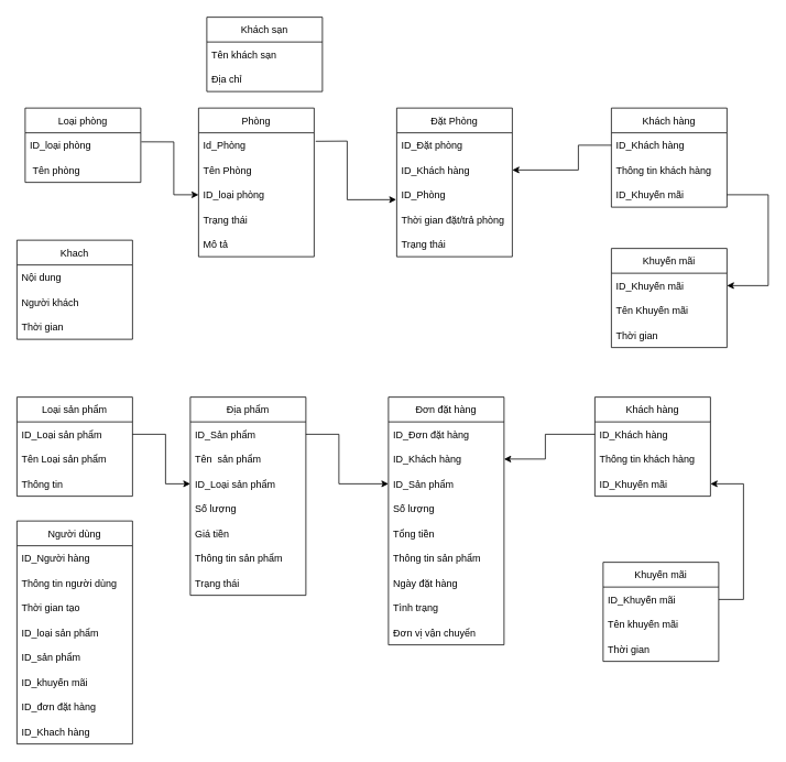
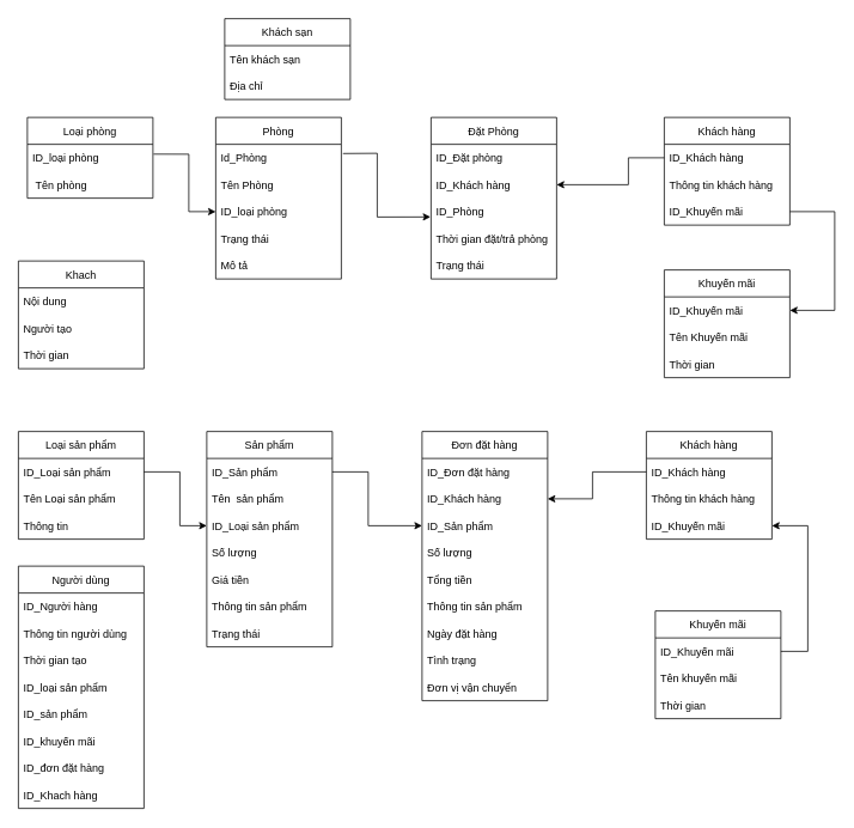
  <mxCell id="0" />
  <mxCell id="1" parent="0" />
  <mxCell id="2" value="Khách sạn" style="swimlane;fontStyle=0;childLayout=stackLayout;horizontal=1;startSize=30;horizontalStack=0;resizeParent=1;resizeParentMax=0;resizeLast=0;collapsible=1;marginBottom=0;" vertex="1" parent="1"><mxGeometry x="250" y="20" width="140" height="90" as="geometry" /></mxCell>
  <mxCell id="3" value="Tên khách sạn" style="text;strokeColor=none;fillColor=none;align=left;verticalAlign=middle;spacingLeft=4;spacingRight=4;overflow=hidden;points=[[0,0.5],[1,0.5]];portConstraint=eastwest;rotatable=0;" vertex="1" parent="2"><mxGeometry y="30" width="140" height="30" as="geometry" /></mxCell>
  <mxCell id="4" value="Địa chỉ " style="text;strokeColor=none;fillColor=none;align=left;verticalAlign=middle;spacingLeft=4;spacingRight=4;overflow=hidden;points=[[0,0.5],[1,0.5]];portConstraint=eastwest;rotatable=0;" vertex="1" parent="2"><mxGeometry y="60" width="140" height="30" as="geometry" /></mxCell>
  <mxCell id="5" value="Loại phòng" style="swimlane;fontStyle=0;childLayout=stackLayout;horizontal=1;startSize=30;horizontalStack=0;resizeParent=1;resizeParentMax=0;resizeLast=0;collapsible=1;marginBottom=0;" vertex="1" parent="1"><mxGeometry x="30" y="130" width="140" height="90" as="geometry" /></mxCell>
  <mxCell id="6" value="ID_loại phòng" style="text;strokeColor=none;fillColor=none;align=left;verticalAlign=middle;spacingLeft=4;spacingRight=4;overflow=hidden;points=[[0,0.5],[1,0.5]];portConstraint=eastwest;rotatable=0;" vertex="1" parent="5"><mxGeometry y="30" width="140" height="30" as="geometry" /></mxCell>
  <mxCell id="7" value=" Tên phòng" style="text;strokeColor=none;fillColor=none;align=left;verticalAlign=middle;spacingLeft=4;spacingRight=4;overflow=hidden;points=[[0,0.5],[1,0.5]];portConstraint=eastwest;rotatable=0;" vertex="1" parent="5"><mxGeometry y="60" width="140" height="30" as="geometry" /></mxCell>
  <mxCell id="8" value="Phòng" style="swimlane;fontStyle=0;childLayout=stackLayout;horizontal=1;startSize=30;horizontalStack=0;resizeParent=1;resizeParentMax=0;resizeLast=0;collapsible=1;marginBottom=0;" vertex="1" parent="1"><mxGeometry x="240" y="130" width="140" height="180" as="geometry" /></mxCell>
  <mxCell id="9" value="Id_Phòng" style="text;strokeColor=none;fillColor=none;align=left;verticalAlign=middle;spacingLeft=4;spacingRight=4;overflow=hidden;points=[[0,0.5],[1,0.5]];portConstraint=eastwest;rotatable=0;" vertex="1" parent="8"><mxGeometry y="30" width="140" height="30" as="geometry" /></mxCell>
  <mxCell id="10" value="Tên Phòng" style="text;strokeColor=none;fillColor=none;align=left;verticalAlign=middle;spacingLeft=4;spacingRight=4;overflow=hidden;points=[[0,0.5],[1,0.5]];portConstraint=eastwest;rotatable=0;" vertex="1" parent="8"><mxGeometry y="60" width="140" height="30" as="geometry" /></mxCell>
  <mxCell id="11" value="ID_loại phòng" style="text;strokeColor=none;fillColor=none;align=left;verticalAlign=middle;spacingLeft=4;spacingRight=4;overflow=hidden;points=[[0,0.5],[1,0.5]];portConstraint=eastwest;rotatable=0;" vertex="1" parent="8"><mxGeometry y="90" width="140" height="30" as="geometry" /></mxCell>
  <mxCell id="12" value="Trạng thái " style="text;strokeColor=none;fillColor=none;align=left;verticalAlign=middle;spacingLeft=4;spacingRight=4;overflow=hidden;points=[[0,0.5],[1,0.5]];portConstraint=eastwest;rotatable=0;" vertex="1" parent="8"><mxGeometry y="120" width="140" height="30" as="geometry" /></mxCell>
  <mxCell id="13" value="Mô tả" style="text;strokeColor=none;fillColor=none;align=left;verticalAlign=middle;spacingLeft=4;spacingRight=4;overflow=hidden;points=[[0,0.5],[1,0.5]];portConstraint=eastwest;rotatable=0;" vertex="1" parent="8"><mxGeometry y="150" width="140" height="30" as="geometry" /></mxCell>
  <mxCell id="14" value="" style="endArrow=classic;html=1;rounded=0;exitX=1.005;exitY=0.364;exitDx=0;exitDy=0;exitPerimeter=0;entryX=0;entryY=0.5;entryDx=0;entryDy=0;" edge="1" parent="1" source="6" target="11"><mxGeometry width="50" height="50" relative="1" as="geometry"><mxPoint x="230" y="200" as="sourcePoint" /><mxPoint x="280" y="150" as="targetPoint" /><Array as="points"><mxPoint x="210" y="171" /><mxPoint x="210" y="235" /></Array></mxGeometry></mxCell>
  <mxCell id="15" value="Đặt Phòng" style="swimlane;fontStyle=0;childLayout=stackLayout;horizontal=1;startSize=30;horizontalStack=0;resizeParent=1;resizeParentMax=0;resizeLast=0;collapsible=1;marginBottom=0;" vertex="1" parent="1"><mxGeometry x="480" y="130" width="140" height="180" as="geometry" /></mxCell>
  <mxCell id="16" value="ID_Đặt phòng" style="text;strokeColor=none;fillColor=none;align=left;verticalAlign=middle;spacingLeft=4;spacingRight=4;overflow=hidden;points=[[0,0.5],[1,0.5]];portConstraint=eastwest;rotatable=0;" vertex="1" parent="15"><mxGeometry y="30" width="140" height="30" as="geometry" /></mxCell>
  <mxCell id="17" value="ID_Khách hàng" style="text;strokeColor=none;fillColor=none;align=left;verticalAlign=middle;spacingLeft=4;spacingRight=4;overflow=hidden;points=[[0,0.5],[1,0.5]];portConstraint=eastwest;rotatable=0;" vertex="1" parent="15"><mxGeometry y="60" width="140" height="30" as="geometry" /></mxCell>
  <mxCell id="18" value="ID_Phòng" style="text;strokeColor=none;fillColor=none;align=left;verticalAlign=middle;spacingLeft=4;spacingRight=4;overflow=hidden;points=[[0,0.5],[1,0.5]];portConstraint=eastwest;rotatable=0;" vertex="1" parent="15"><mxGeometry y="90" width="140" height="30" as="geometry" /></mxCell>
  <mxCell id="19" value="Thời gian đặt/trả phòng" style="text;strokeColor=none;fillColor=none;align=left;verticalAlign=middle;spacingLeft=4;spacingRight=4;overflow=hidden;points=[[0,0.5],[1,0.5]];portConstraint=eastwest;rotatable=0;" vertex="1" parent="15"><mxGeometry y="120" width="140" height="30" as="geometry" /></mxCell>
  <mxCell id="20" value="Trạng thái " style="text;strokeColor=none;fillColor=none;align=left;verticalAlign=middle;spacingLeft=4;spacingRight=4;overflow=hidden;points=[[0,0.5],[1,0.5]];portConstraint=eastwest;rotatable=0;" vertex="1" parent="15"><mxGeometry y="150" width="140" height="30" as="geometry" /></mxCell>
  <mxCell id="21" value="Khách hàng" style="swimlane;fontStyle=0;childLayout=stackLayout;horizontal=1;startSize=30;horizontalStack=0;resizeParent=1;resizeParentMax=0;resizeLast=0;collapsible=1;marginBottom=0;" vertex="1" parent="1"><mxGeometry x="740" y="130" width="140" height="120" as="geometry" /></mxCell>
  <mxCell id="22" value="ID_Khách hàng" style="text;strokeColor=none;fillColor=none;align=left;verticalAlign=middle;spacingLeft=4;spacingRight=4;overflow=hidden;points=[[0,0.5],[1,0.5]];portConstraint=eastwest;rotatable=0;" vertex="1" parent="21"><mxGeometry y="30" width="140" height="30" as="geometry" /></mxCell>
  <mxCell id="23" value="Thông tin khách hàng" style="text;strokeColor=none;fillColor=none;align=left;verticalAlign=middle;spacingLeft=4;spacingRight=4;overflow=hidden;points=[[0,0.5],[1,0.5]];portConstraint=eastwest;rotatable=0;" vertex="1" parent="21"><mxGeometry y="60" width="140" height="30" as="geometry" /></mxCell>
  <mxCell id="24" value="ID_Khuyến mãi" style="text;strokeColor=none;fillColor=none;align=left;verticalAlign=middle;spacingLeft=4;spacingRight=4;overflow=hidden;points=[[0,0.5],[1,0.5]];portConstraint=eastwest;rotatable=0;" vertex="1" parent="21"><mxGeometry y="90" width="140" height="30" as="geometry" /></mxCell>
  <mxCell id="25" value="" style="endArrow=classic;html=1;rounded=0;exitX=1.013;exitY=0.341;exitDx=0;exitDy=0;exitPerimeter=0;entryX=-0.004;entryY=0.698;entryDx=0;entryDy=0;entryPerimeter=0;" edge="1" parent="1" source="9" target="18"><mxGeometry width="50" height="50" relative="1" as="geometry"><mxPoint x="490" y="240" as="sourcePoint" /><mxPoint x="540" y="190" as="targetPoint" /><Array as="points"><mxPoint x="420" y="170" /><mxPoint x="420" y="241" /></Array></mxGeometry></mxCell>
  <mxCell id="26" value="" style="endArrow=classic;html=1;rounded=0;exitX=0;exitY=0.5;exitDx=0;exitDy=0;entryX=1;entryY=0.5;entryDx=0;entryDy=0;" edge="1" parent="1" source="22" target="17"><mxGeometry width="50" height="50" relative="1" as="geometry"><mxPoint x="510" y="220" as="sourcePoint" /><mxPoint x="560" y="170" as="targetPoint" /><Array as="points"><mxPoint x="700" y="175" /><mxPoint x="700" y="205" /></Array></mxGeometry></mxCell>
  <mxCell id="27" value="Khuyến mãi" style="swimlane;fontStyle=0;childLayout=stackLayout;horizontal=1;startSize=30;horizontalStack=0;resizeParent=1;resizeParentMax=0;resizeLast=0;collapsible=1;marginBottom=0;" vertex="1" parent="1"><mxGeometry x="740" y="300" width="140" height="120" as="geometry" /></mxCell>
  <mxCell id="28" value="ID_Khuyến mãi" style="text;strokeColor=none;fillColor=none;align=left;verticalAlign=middle;spacingLeft=4;spacingRight=4;overflow=hidden;points=[[0,0.5],[1,0.5]];portConstraint=eastwest;rotatable=0;" vertex="1" parent="27"><mxGeometry y="30" width="140" height="30" as="geometry" /></mxCell>
  <mxCell id="29" value="Tên Khuyến mãi" style="text;strokeColor=none;fillColor=none;align=left;verticalAlign=middle;spacingLeft=4;spacingRight=4;overflow=hidden;points=[[0,0.5],[1,0.5]];portConstraint=eastwest;rotatable=0;" vertex="1" parent="27"><mxGeometry y="60" width="140" height="30" as="geometry" /></mxCell>
  <mxCell id="30" value="Thời gian" style="text;strokeColor=none;fillColor=none;align=left;verticalAlign=middle;spacingLeft=4;spacingRight=4;overflow=hidden;points=[[0,0.5],[1,0.5]];portConstraint=eastwest;rotatable=0;" vertex="1" parent="27"><mxGeometry y="90" width="140" height="30" as="geometry" /></mxCell>
  <mxCell id="31" value="" style="endArrow=classic;html=1;rounded=0;exitX=1;exitY=0.5;exitDx=0;exitDy=0;entryX=1;entryY=0.5;entryDx=0;entryDy=0;" edge="1" parent="1" source="24" target="28"><mxGeometry width="50" height="50" relative="1" as="geometry"><mxPoint x="540" y="340" as="sourcePoint" /><mxPoint x="590" y="290" as="targetPoint" /><Array as="points"><mxPoint x="930" y="235" /><mxPoint x="930" y="345" /></Array></mxGeometry></mxCell>
  <mxCell id="32" value="Khach" style="swimlane;fontStyle=0;childLayout=stackLayout;horizontal=1;startSize=30;horizontalStack=0;resizeParent=1;resizeParentMax=0;resizeLast=0;collapsible=1;marginBottom=0;" vertex="1" parent="1"><mxGeometry x="20" y="290" width="140" height="120" as="geometry" /></mxCell>
  <mxCell id="33" value="Nội dung" style="text;strokeColor=none;fillColor=none;align=left;verticalAlign=middle;spacingLeft=4;spacingRight=4;overflow=hidden;points=[[0,0.5],[1,0.5]];portConstraint=eastwest;rotatable=0;" vertex="1" parent="32"><mxGeometry y="30" width="140" height="30" as="geometry" /></mxCell>
- <mxCell id="34" value="Người khách" style="text;strokeColor=none;fillColor=none;align=left;verticalAlign=middle;spacingLeft=4;spacingRight=4;overflow=hidden;points=[[0,0.5],[1,0.5]];portConstraint=eastwest;rotatable=0;" vertex="1" parent="32"><mxGeometry y="60" width="140" height="30" as="geometry" /></mxCell>
+ <mxCell id="34" value="Người tạo" style="text;strokeColor=none;fillColor=none;align=left;verticalAlign=middle;spacingLeft=4;spacingRight=4;overflow=hidden;points=[[0,0.5],[1,0.5]];portConstraint=eastwest;rotatable=0;" vertex="1" parent="32"><mxGeometry y="60" width="140" height="30" as="geometry" /></mxCell>
  <mxCell id="35" value="Thời gian" style="text;strokeColor=none;fillColor=none;align=left;verticalAlign=middle;spacingLeft=4;spacingRight=4;overflow=hidden;points=[[0,0.5],[1,0.5]];portConstraint=eastwest;rotatable=0;" vertex="1" parent="32"><mxGeometry y="90" width="140" height="30" as="geometry" /></mxCell>
  <mxCell id="36" value="Loại sản phẩm" style="swimlane;fontStyle=0;childLayout=stackLayout;horizontal=1;startSize=30;horizontalStack=0;resizeParent=1;resizeParentMax=0;resizeLast=0;collapsible=1;marginBottom=0;" vertex="1" parent="1"><mxGeometry x="20" y="480" width="140" height="120" as="geometry" /></mxCell>
  <mxCell id="37" value="ID_Loại sản phẩm" style="text;strokeColor=none;fillColor=none;align=left;verticalAlign=middle;spacingLeft=4;spacingRight=4;overflow=hidden;points=[[0,0.5],[1,0.5]];portConstraint=eastwest;rotatable=0;" vertex="1" parent="36"><mxGeometry y="30" width="140" height="30" as="geometry" /></mxCell>
  <mxCell id="38" value="Tên Loại sản phẩm" style="text;strokeColor=none;fillColor=none;align=left;verticalAlign=middle;spacingLeft=4;spacingRight=4;overflow=hidden;points=[[0,0.5],[1,0.5]];portConstraint=eastwest;rotatable=0;" vertex="1" parent="36"><mxGeometry y="60" width="140" height="30" as="geometry" /></mxCell>
  <mxCell id="39" value="Thông tin" style="text;strokeColor=none;fillColor=none;align=left;verticalAlign=middle;spacingLeft=4;spacingRight=4;overflow=hidden;points=[[0,0.5],[1,0.5]];portConstraint=eastwest;rotatable=0;" vertex="1" parent="36"><mxGeometry y="90" width="140" height="30" as="geometry" /></mxCell>
- <mxCell id="40" value="Địa phẩm" style="swimlane;fontStyle=0;childLayout=stackLayout;horizontal=1;startSize=30;horizontalStack=0;resizeParent=1;resizeParentMax=0;resizeLast=0;collapsible=1;marginBottom=0;" vertex="1" parent="1"><mxGeometry x="230" y="480" width="140" height="240" as="geometry" /></mxCell>
+ <mxCell id="40" value="Sản phẩm" style="swimlane;fontStyle=0;childLayout=stackLayout;horizontal=1;startSize=30;horizontalStack=0;resizeParent=1;resizeParentMax=0;resizeLast=0;collapsible=1;marginBottom=0;" vertex="1" parent="1"><mxGeometry x="230" y="480" width="140" height="240" as="geometry" /></mxCell>
  <mxCell id="41" value="ID_Sản phẩm" style="text;strokeColor=none;fillColor=none;align=left;verticalAlign=middle;spacingLeft=4;spacingRight=4;overflow=hidden;points=[[0,0.5],[1,0.5]];portConstraint=eastwest;rotatable=0;" vertex="1" parent="40"><mxGeometry y="30" width="140" height="30" as="geometry" /></mxCell>
  <mxCell id="42" value="Tên  sản phẩm" style="text;strokeColor=none;fillColor=none;align=left;verticalAlign=middle;spacingLeft=4;spacingRight=4;overflow=hidden;points=[[0,0.5],[1,0.5]];portConstraint=eastwest;rotatable=0;" vertex="1" parent="40"><mxGeometry y="60" width="140" height="30" as="geometry" /></mxCell>
  <mxCell id="43" value="ID_Loại sản phẩm" style="text;strokeColor=none;fillColor=none;align=left;verticalAlign=middle;spacingLeft=4;spacingRight=4;overflow=hidden;points=[[0,0.5],[1,0.5]];portConstraint=eastwest;rotatable=0;" vertex="1" parent="40"><mxGeometry y="90" width="140" height="30" as="geometry" /></mxCell>
  <mxCell id="44" value="Số lượng" style="text;strokeColor=none;fillColor=none;align=left;verticalAlign=middle;spacingLeft=4;spacingRight=4;overflow=hidden;points=[[0,0.5],[1,0.5]];portConstraint=eastwest;rotatable=0;" vertex="1" parent="40"><mxGeometry y="120" width="140" height="30" as="geometry" /></mxCell>
  <mxCell id="45" value="Giá tiền" style="text;strokeColor=none;fillColor=none;align=left;verticalAlign=middle;spacingLeft=4;spacingRight=4;overflow=hidden;points=[[0,0.5],[1,0.5]];portConstraint=eastwest;rotatable=0;" vertex="1" parent="40"><mxGeometry y="150" width="140" height="30" as="geometry" /></mxCell>
  <mxCell id="46" value="Thông tin sản phẩm " style="text;strokeColor=none;fillColor=none;align=left;verticalAlign=middle;spacingLeft=4;spacingRight=4;overflow=hidden;points=[[0,0.5],[1,0.5]];portConstraint=eastwest;rotatable=0;" vertex="1" parent="40"><mxGeometry y="180" width="140" height="30" as="geometry" /></mxCell>
  <mxCell id="47" value="Trạng thái " style="text;strokeColor=none;fillColor=none;align=left;verticalAlign=middle;spacingLeft=4;spacingRight=4;overflow=hidden;points=[[0,0.5],[1,0.5]];portConstraint=eastwest;rotatable=0;" vertex="1" parent="40"><mxGeometry y="210" width="140" height="30" as="geometry" /></mxCell>
  <mxCell id="48" value="" style="endArrow=classic;html=1;rounded=0;exitX=1;exitY=0.5;exitDx=0;exitDy=0;entryX=0;entryY=0.5;entryDx=0;entryDy=0;" edge="1" parent="1" source="37" target="43"><mxGeometry width="50" height="50" relative="1" as="geometry"><mxPoint x="240" y="660" as="sourcePoint" /><mxPoint x="290" y="610" as="targetPoint" /><Array as="points"><mxPoint x="200" y="525" /><mxPoint x="200" y="585" /></Array></mxGeometry></mxCell>
  <mxCell id="49" value="Đơn đặt hàng" style="swimlane;fontStyle=0;childLayout=stackLayout;horizontal=1;startSize=30;horizontalStack=0;resizeParent=1;resizeParentMax=0;resizeLast=0;collapsible=1;marginBottom=0;" vertex="1" parent="1"><mxGeometry x="470" y="480" width="140" height="300" as="geometry" /></mxCell>
  <mxCell id="50" value="ID_Đơn đặt hàng" style="text;strokeColor=none;fillColor=none;align=left;verticalAlign=middle;spacingLeft=4;spacingRight=4;overflow=hidden;points=[[0,0.5],[1,0.5]];portConstraint=eastwest;rotatable=0;" vertex="1" parent="49"><mxGeometry y="30" width="140" height="30" as="geometry" /></mxCell>
  <mxCell id="51" value="ID_Khách hàng" style="text;strokeColor=none;fillColor=none;align=left;verticalAlign=middle;spacingLeft=4;spacingRight=4;overflow=hidden;points=[[0,0.5],[1,0.5]];portConstraint=eastwest;rotatable=0;" vertex="1" parent="49"><mxGeometry y="60" width="140" height="30" as="geometry" /></mxCell>
  <mxCell id="52" value="ID_Sản phẩm" style="text;strokeColor=none;fillColor=none;align=left;verticalAlign=middle;spacingLeft=4;spacingRight=4;overflow=hidden;points=[[0,0.5],[1,0.5]];portConstraint=eastwest;rotatable=0;" vertex="1" parent="49"><mxGeometry y="90" width="140" height="30" as="geometry" /></mxCell>
  <mxCell id="53" value="Số lượng" style="text;strokeColor=none;fillColor=none;align=left;verticalAlign=middle;spacingLeft=4;spacingRight=4;overflow=hidden;points=[[0,0.5],[1,0.5]];portConstraint=eastwest;rotatable=0;" vertex="1" parent="49"><mxGeometry y="120" width="140" height="30" as="geometry" /></mxCell>
  <mxCell id="54" value="Tổng tiền" style="text;strokeColor=none;fillColor=none;align=left;verticalAlign=middle;spacingLeft=4;spacingRight=4;overflow=hidden;points=[[0,0.5],[1,0.5]];portConstraint=eastwest;rotatable=0;" vertex="1" parent="49"><mxGeometry y="150" width="140" height="30" as="geometry" /></mxCell>
  <mxCell id="55" value="Thông tin sản phẩm " style="text;strokeColor=none;fillColor=none;align=left;verticalAlign=middle;spacingLeft=4;spacingRight=4;overflow=hidden;points=[[0,0.5],[1,0.5]];portConstraint=eastwest;rotatable=0;" vertex="1" parent="49"><mxGeometry y="180" width="140" height="30" as="geometry" /></mxCell>
  <mxCell id="56" value="Ngày đặt hàng" style="text;strokeColor=none;fillColor=none;align=left;verticalAlign=middle;spacingLeft=4;spacingRight=4;overflow=hidden;points=[[0,0.5],[1,0.5]];portConstraint=eastwest;rotatable=0;" vertex="1" parent="49"><mxGeometry y="210" width="140" height="30" as="geometry" /></mxCell>
  <mxCell id="57" value="Tình trạng" style="text;strokeColor=none;fillColor=none;align=left;verticalAlign=middle;spacingLeft=4;spacingRight=4;overflow=hidden;points=[[0,0.5],[1,0.5]];portConstraint=eastwest;rotatable=0;" vertex="1" parent="49"><mxGeometry y="240" width="140" height="30" as="geometry" /></mxCell>
  <mxCell id="58" value="Đơn vị vận chuyển" style="text;strokeColor=none;fillColor=none;align=left;verticalAlign=middle;spacingLeft=4;spacingRight=4;overflow=hidden;points=[[0,0.5],[1,0.5]];portConstraint=eastwest;rotatable=0;" vertex="1" parent="49"><mxGeometry y="270" width="140" height="30" as="geometry" /></mxCell>
  <mxCell id="59" value="Khách hàng" style="swimlane;fontStyle=0;childLayout=stackLayout;horizontal=1;startSize=30;horizontalStack=0;resizeParent=1;resizeParentMax=0;resizeLast=0;collapsible=1;marginBottom=0;" vertex="1" parent="1"><mxGeometry x="720" y="480" width="140" height="120" as="geometry" /></mxCell>
  <mxCell id="60" value="ID_Khách hàng" style="text;strokeColor=none;fillColor=none;align=left;verticalAlign=middle;spacingLeft=4;spacingRight=4;overflow=hidden;points=[[0,0.5],[1,0.5]];portConstraint=eastwest;rotatable=0;" vertex="1" parent="59"><mxGeometry y="30" width="140" height="30" as="geometry" /></mxCell>
  <mxCell id="61" value="Thông tin khách hàng" style="text;strokeColor=none;fillColor=none;align=left;verticalAlign=middle;spacingLeft=4;spacingRight=4;overflow=hidden;points=[[0,0.5],[1,0.5]];portConstraint=eastwest;rotatable=0;" vertex="1" parent="59"><mxGeometry y="60" width="140" height="30" as="geometry" /></mxCell>
  <mxCell id="62" value="ID_Khuyến mãi" style="text;strokeColor=none;fillColor=none;align=left;verticalAlign=middle;spacingLeft=4;spacingRight=4;overflow=hidden;points=[[0,0.5],[1,0.5]];portConstraint=eastwest;rotatable=0;" vertex="1" parent="59"><mxGeometry y="90" width="140" height="30" as="geometry" /></mxCell>
  <mxCell id="63" value="" style="endArrow=classic;html=1;rounded=0;exitX=1;exitY=0.5;exitDx=0;exitDy=0;entryX=0;entryY=0.5;entryDx=0;entryDy=0;" edge="1" parent="1" source="41" target="52"><mxGeometry width="50" height="50" relative="1" as="geometry"><mxPoint x="660" y="670" as="sourcePoint" /><mxPoint x="710" y="620" as="targetPoint" /><Array as="points"><mxPoint x="410" y="525" /><mxPoint x="410" y="585" /></Array></mxGeometry></mxCell>
  <mxCell id="64" value="Khuyến mãi" style="swimlane;fontStyle=0;childLayout=stackLayout;horizontal=1;startSize=30;horizontalStack=0;resizeParent=1;resizeParentMax=0;resizeLast=0;collapsible=1;marginBottom=0;" vertex="1" parent="1"><mxGeometry x="730" y="680" width="140" height="120" as="geometry" /></mxCell>
  <mxCell id="65" value="ID_Khuyến mãi" style="text;strokeColor=none;fillColor=none;align=left;verticalAlign=middle;spacingLeft=4;spacingRight=4;overflow=hidden;points=[[0,0.5],[1,0.5]];portConstraint=eastwest;rotatable=0;" vertex="1" parent="64"><mxGeometry y="30" width="140" height="30" as="geometry" /></mxCell>
  <mxCell id="66" value="Tên khuyến mãi " style="text;strokeColor=none;fillColor=none;align=left;verticalAlign=middle;spacingLeft=4;spacingRight=4;overflow=hidden;points=[[0,0.5],[1,0.5]];portConstraint=eastwest;rotatable=0;" vertex="1" parent="64"><mxGeometry y="60" width="140" height="30" as="geometry" /></mxCell>
  <mxCell id="67" value="Thời gian" style="text;strokeColor=none;fillColor=none;align=left;verticalAlign=middle;spacingLeft=4;spacingRight=4;overflow=hidden;points=[[0,0.5],[1,0.5]];portConstraint=eastwest;rotatable=0;" vertex="1" parent="64"><mxGeometry y="90" width="140" height="30" as="geometry" /></mxCell>
  <mxCell id="68" value="" style="endArrow=classic;html=1;rounded=0;exitX=1;exitY=0.5;exitDx=0;exitDy=0;entryX=1;entryY=0.5;entryDx=0;entryDy=0;" edge="1" parent="1" source="65" target="62"><mxGeometry width="50" height="50" relative="1" as="geometry"><mxPoint x="670" y="760" as="sourcePoint" /><mxPoint x="720" y="710" as="targetPoint" /><Array as="points"><mxPoint x="900" y="725" /><mxPoint x="900" y="585" /></Array></mxGeometry></mxCell>
  <mxCell id="69" value="" style="endArrow=classic;html=1;rounded=0;entryX=1;entryY=0.5;entryDx=0;entryDy=0;exitX=0;exitY=0.5;exitDx=0;exitDy=0;" edge="1" parent="1" source="60" target="51"><mxGeometry width="50" height="50" relative="1" as="geometry"><mxPoint x="570" y="670" as="sourcePoint" /><mxPoint x="720" y="615" as="targetPoint" /><Array as="points"><mxPoint x="660" y="525" /><mxPoint x="660" y="555" /></Array></mxGeometry></mxCell>
  <mxCell id="70" value="Người dùng" style="swimlane;fontStyle=0;childLayout=stackLayout;horizontal=1;startSize=30;horizontalStack=0;resizeParent=1;resizeParentMax=0;resizeLast=0;collapsible=1;marginBottom=0;" vertex="1" parent="1"><mxGeometry x="20" y="630" width="140" height="270" as="geometry" /></mxCell>
  <mxCell id="71" value="ID_Người hàng" style="text;strokeColor=none;fillColor=none;align=left;verticalAlign=middle;spacingLeft=4;spacingRight=4;overflow=hidden;points=[[0,0.5],[1,0.5]];portConstraint=eastwest;rotatable=0;" vertex="1" parent="70"><mxGeometry y="30" width="140" height="30" as="geometry" /></mxCell>
  <mxCell id="72" value="Thông tin người dùng" style="text;strokeColor=none;fillColor=none;align=left;verticalAlign=middle;spacingLeft=4;spacingRight=4;overflow=hidden;points=[[0,0.5],[1,0.5]];portConstraint=eastwest;rotatable=0;" vertex="1" parent="70"><mxGeometry y="60" width="140" height="30" as="geometry" /></mxCell>
  <mxCell id="73" value="Thời gian tạo " style="text;strokeColor=none;fillColor=none;align=left;verticalAlign=middle;spacingLeft=4;spacingRight=4;overflow=hidden;points=[[0,0.5],[1,0.5]];portConstraint=eastwest;rotatable=0;" vertex="1" parent="70"><mxGeometry y="90" width="140" height="30" as="geometry" /></mxCell>
  <mxCell id="74" value="ID_loại sản phẩm" style="text;strokeColor=none;fillColor=none;align=left;verticalAlign=middle;spacingLeft=4;spacingRight=4;overflow=hidden;points=[[0,0.5],[1,0.5]];portConstraint=eastwest;rotatable=0;" vertex="1" parent="70"><mxGeometry y="120" width="140" height="30" as="geometry" /></mxCell>
  <mxCell id="75" value="ID_sản phẩm" style="text;strokeColor=none;fillColor=none;align=left;verticalAlign=middle;spacingLeft=4;spacingRight=4;overflow=hidden;points=[[0,0.5],[1,0.5]];portConstraint=eastwest;rotatable=0;" vertex="1" parent="70"><mxGeometry y="150" width="140" height="30" as="geometry" /></mxCell>
  <mxCell id="76" value="ID_khuyến mãi" style="text;strokeColor=none;fillColor=none;align=left;verticalAlign=middle;spacingLeft=4;spacingRight=4;overflow=hidden;points=[[0,0.5],[1,0.5]];portConstraint=eastwest;rotatable=0;" vertex="1" parent="70"><mxGeometry y="180" width="140" height="30" as="geometry" /></mxCell>
  <mxCell id="77" value="ID_đơn đặt hàng" style="text;strokeColor=none;fillColor=none;align=left;verticalAlign=middle;spacingLeft=4;spacingRight=4;overflow=hidden;points=[[0,0.5],[1,0.5]];portConstraint=eastwest;rotatable=0;" vertex="1" parent="70"><mxGeometry y="210" width="140" height="30" as="geometry" /></mxCell>
  <mxCell id="78" value="ID_Khach hàng" style="text;strokeColor=none;fillColor=none;align=left;verticalAlign=middle;spacingLeft=4;spacingRight=4;overflow=hidden;points=[[0,0.5],[1,0.5]];portConstraint=eastwest;rotatable=0;" vertex="1" parent="70"><mxGeometry y="240" width="140" height="30" as="geometry" /></mxCell>
